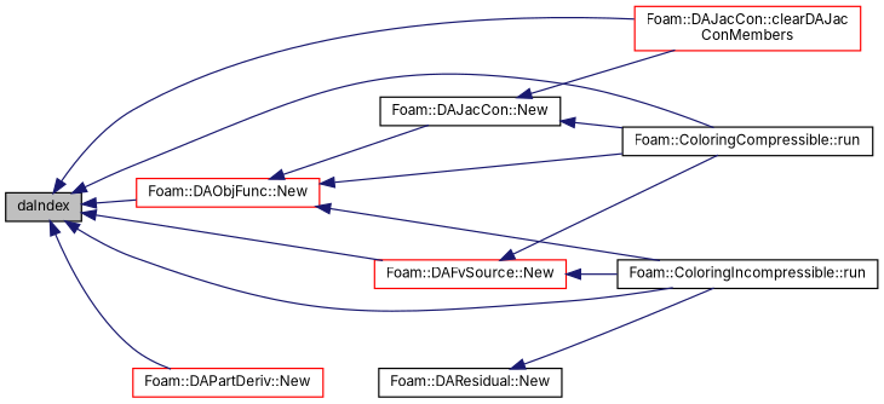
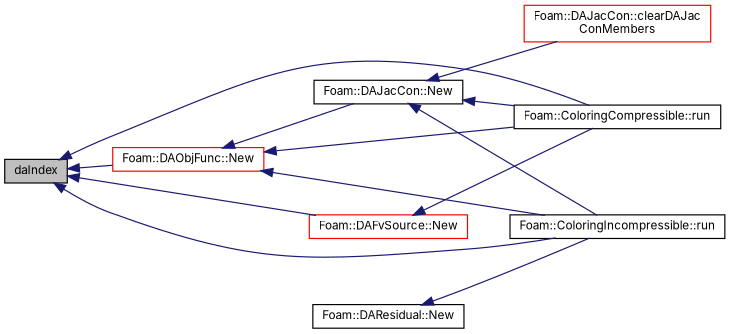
  digraph {
    fontname=Inter
    rankdir=LR
    node [color=black fontname=Inter fontsize=10 shape=record]
    edge [color=midnightblue dir=back fontname=Inter fontsize=10 labelfontname=Helvetica labelfontsize=10 style=solid]
    n1 [fillcolor=grey75 fontcolor=black height=0.2 label=daIndex style=filled width=0.4]
    n2 [color=red height=0.2 label="Foam::DAJacCon::clearDAJac\lConMembers" width=0.4]
    n3 [height=0.2 label="Foam::ColoringCompressible::run" width=0.4]
    n4 [height=0.2 label="Foam::ColoringIncompressible::run" width=0.4]
    n5 [color=red height=0.2 label="Foam::DAFvSource::New" width=0.4]
    n6 [color=red height=0.2 label="Foam::DAObjFunc::New" width=0.4]
-   n7 [color=red height=0.2 label="Foam::DAPartDeriv::New" width=0.4]
    n8 [height=0.2 label="Foam::DAResidual::New" width=0.4]
    n9 [height=0.2 label="Foam::DAJacCon::New" width=0.4]
-   n1 -> n2
    n1 -> n3
    n1 -> n4
    n1 -> n5
    n1 -> n6
-   n1 -> n7
    n5 -> n3
    n6 -> n3
    n6 -> n4
    n6 -> n9
    n8 -> n4
    n9 -> n2
    n9 -> n3
-   n5 -> n4
+   n9 -> n4
  }
